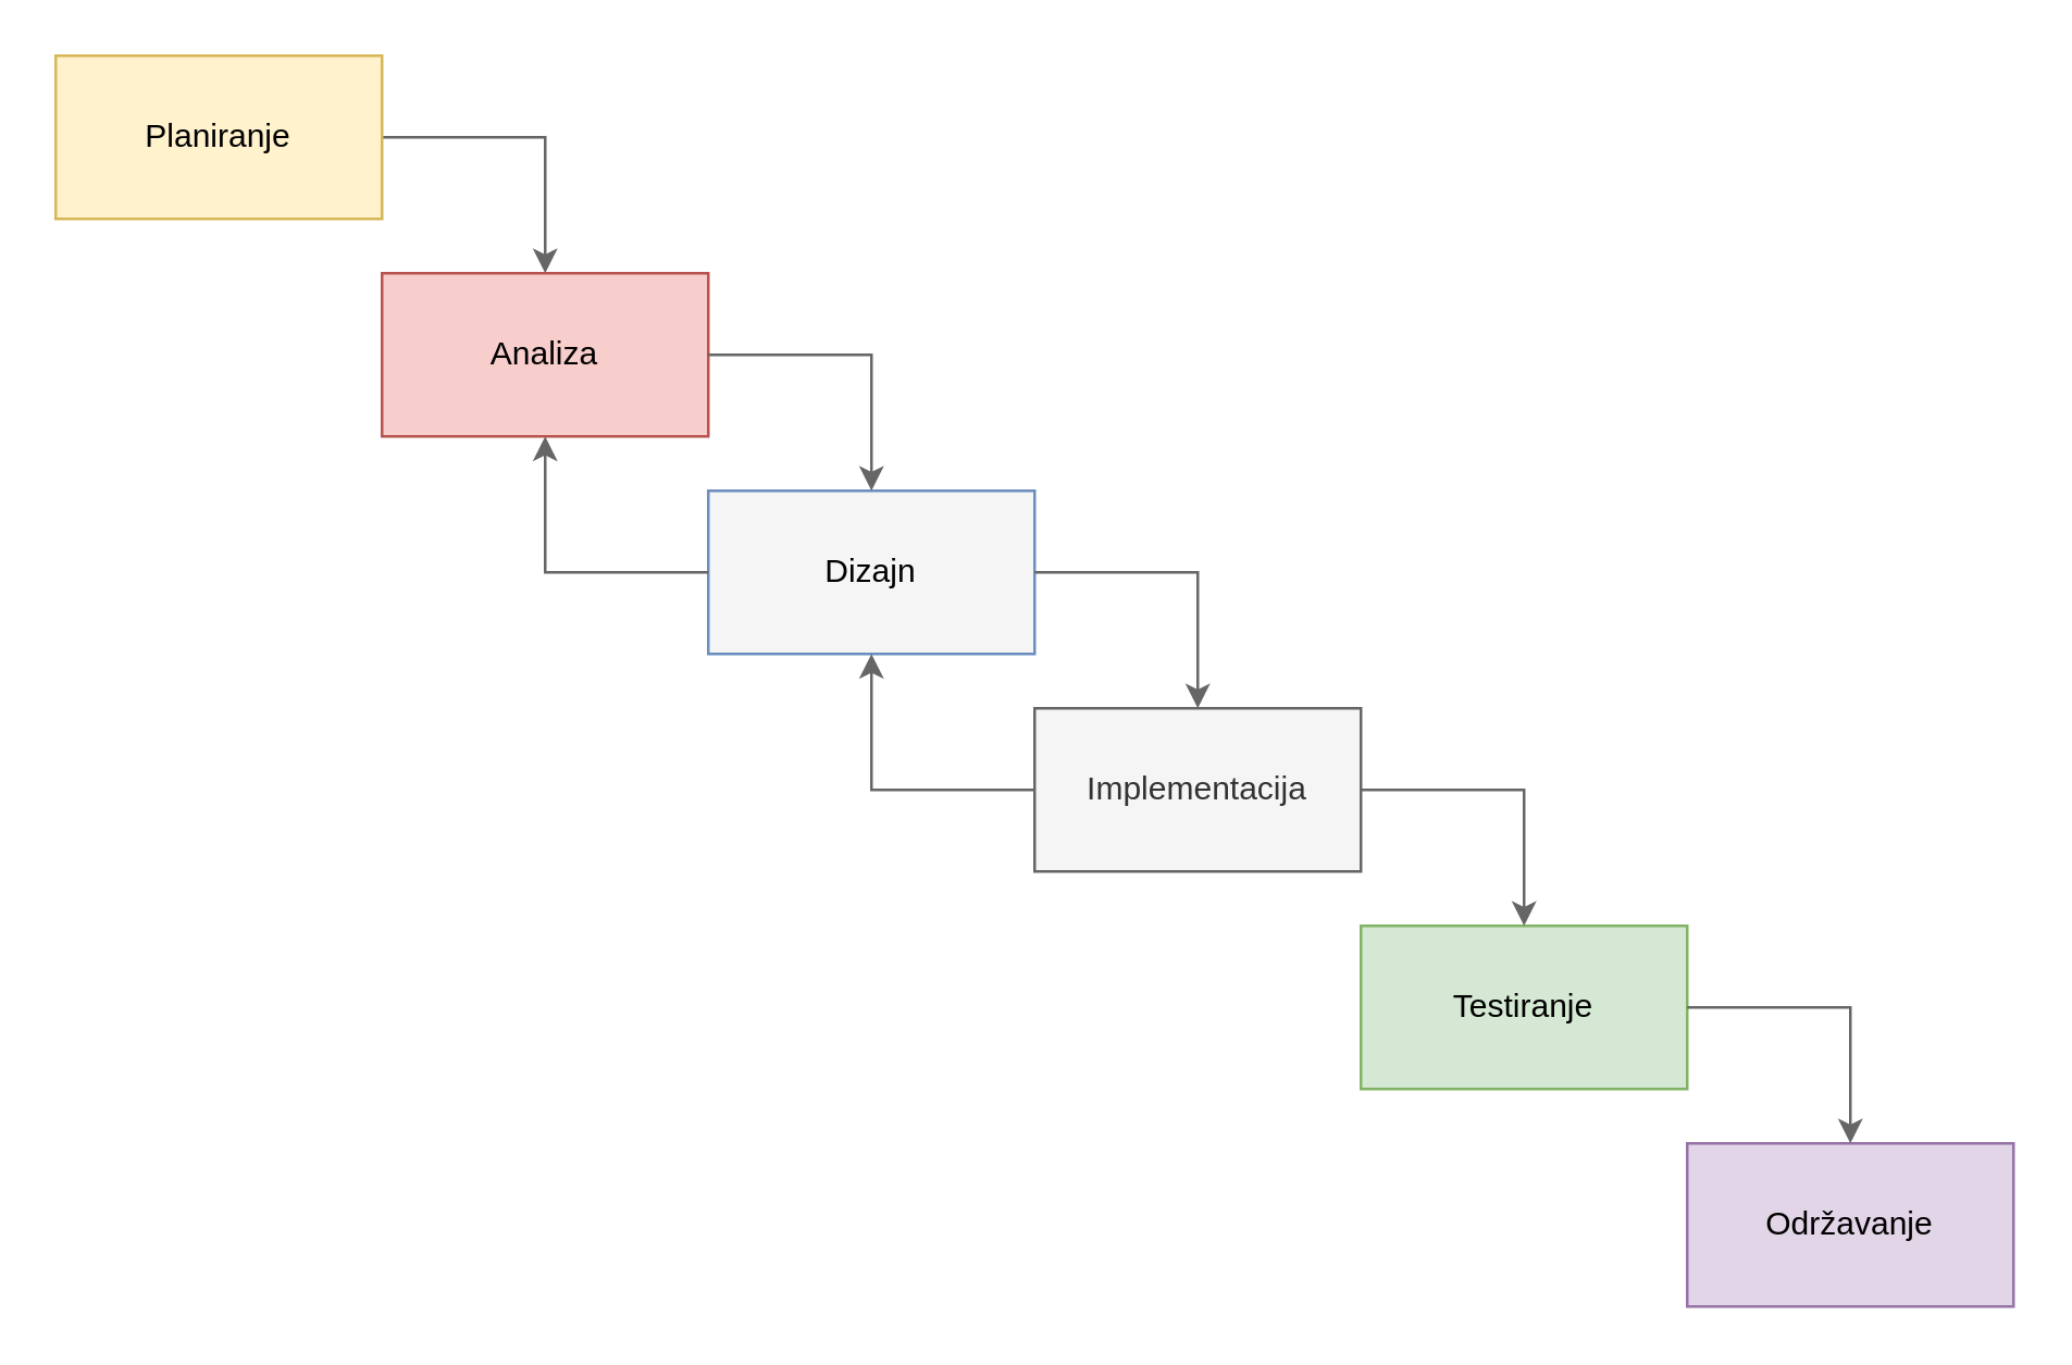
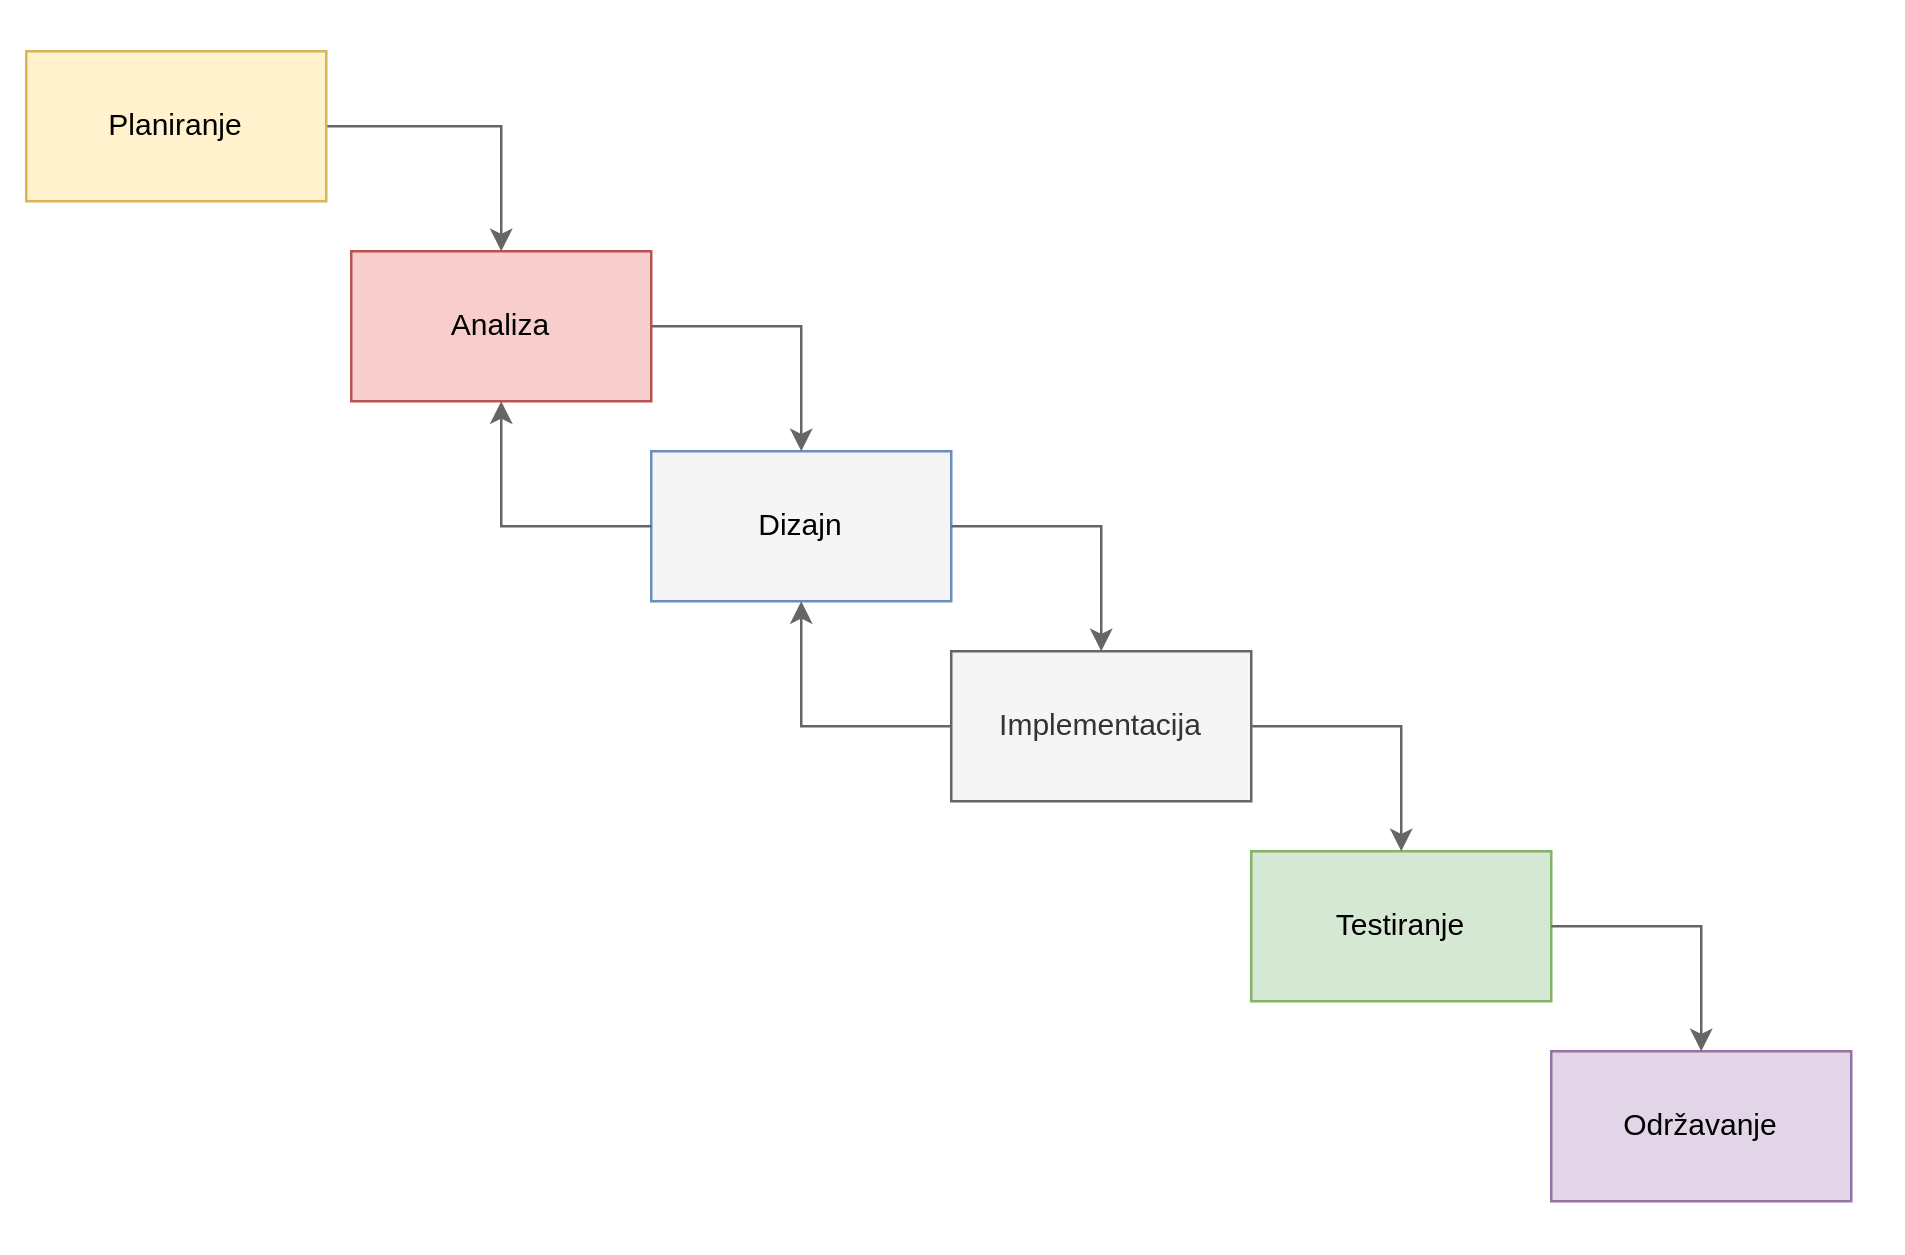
  <mxCell id="0" />
  <mxCell id="1" parent="0" />
  <mxCell id="2" style="edgeStyle=orthogonalEdgeStyle;rounded=0;orthogonalLoop=1;jettySize=auto;html=1;entryX=0.5;entryY=0;entryDx=0;entryDy=0;strokeWidth=1;fillColor=#f5f5f5;strokeColor=#666666;" parent="1" source="3" target="4" edge="1"><mxGeometry relative="1" as="geometry"><Array as="points"><mxPoint x="200" y="50" /></Array></mxGeometry></mxCell>
- <mxCell id="3" value="Planiranje" style="rounded=0;whiteSpace=wrap;html=1;fillColor=#fff2cc;strokeColor=#d6b656;" parent="1" vertex="1"><mxGeometry x="20" y="20" width="120" height="60" as="geometry" /></mxCell>
+ <mxCell id="3" value="Planiranje" style="rounded=0;whiteSpace=wrap;html=1;fillColor=#fff2cc;strokeColor=#d6b656;" parent="1" vertex="1"><mxGeometry x="10" y="20" width="120" height="60" as="geometry" /></mxCell>
  <mxCell id="4" value="Analiza" style="rounded=0;whiteSpace=wrap;html=1;fillColor=#f8cecc;strokeColor=#b85450;" parent="1" vertex="1"><mxGeometry x="140" y="100" width="120" height="60" as="geometry" /></mxCell>
  <mxCell id="5" value="Dizajn" style="rounded=0;whiteSpace=wrap;html=1;fillColor=#f5f5f5;strokeColor=#6c8ebf;" parent="1" vertex="1"><mxGeometry x="260" y="180" width="120" height="60" as="geometry" /></mxCell>
  <mxCell id="6" value="Implementacija" style="rounded=0;whiteSpace=wrap;html=1;fillColor=#f5f5f5;fontColor=#333333;strokeColor=#666666;" parent="1" vertex="1"><mxGeometry x="380" y="260" width="120" height="60" as="geometry" /></mxCell>
  <mxCell id="7" value="Testiranje" style="rounded=0;whiteSpace=wrap;html=1;fillColor=#d5e8d4;strokeColor=#82b366;" parent="1" vertex="1"><mxGeometry x="500" y="340" width="120" height="60" as="geometry" /></mxCell>
  <mxCell id="8" value="Održavanje" style="rounded=0;whiteSpace=wrap;html=1;fillColor=#e1d5e7;strokeColor=#9673a6;" parent="1" vertex="1"><mxGeometry x="620" y="420" width="120" height="60" as="geometry" /></mxCell>
  <mxCell id="9" style="edgeStyle=orthogonalEdgeStyle;rounded=0;orthogonalLoop=1;jettySize=auto;html=1;entryX=0.5;entryY=0;entryDx=0;entryDy=0;strokeWidth=1;fillColor=#f5f5f5;strokeColor=#666666;" parent="1" edge="1"><mxGeometry relative="1" as="geometry"><mxPoint x="260" y="130" as="sourcePoint" /><mxPoint x="320" y="180" as="targetPoint" /><Array as="points"><mxPoint x="320" y="130" /></Array></mxGeometry></mxCell>
  <mxCell id="10" style="edgeStyle=orthogonalEdgeStyle;rounded=0;orthogonalLoop=1;jettySize=auto;html=1;entryX=0.5;entryY=0;entryDx=0;entryDy=0;strokeWidth=1;fillColor=#f5f5f5;strokeColor=#666666;" parent="1" edge="1"><mxGeometry relative="1" as="geometry"><mxPoint x="380" y="210" as="sourcePoint" /><mxPoint x="440" y="260" as="targetPoint" /><Array as="points"><mxPoint x="440" y="210" /></Array></mxGeometry></mxCell>
  <mxCell id="11" style="edgeStyle=orthogonalEdgeStyle;rounded=0;orthogonalLoop=1;jettySize=auto;html=1;entryX=0.5;entryY=0;entryDx=0;entryDy=0;strokeWidth=1;fillColor=#f5f5f5;strokeColor=#666666;" parent="1" edge="1"><mxGeometry relative="1" as="geometry"><mxPoint x="500" y="290" as="sourcePoint" /><mxPoint x="560" y="340" as="targetPoint" /><Array as="points"><mxPoint x="560" y="290" /></Array></mxGeometry></mxCell>
  <mxCell id="12" style="edgeStyle=orthogonalEdgeStyle;rounded=0;orthogonalLoop=1;jettySize=auto;html=1;entryX=0.5;entryY=0;entryDx=0;entryDy=0;strokeWidth=1;fillColor=#f5f5f5;strokeColor=#666666;" parent="1" edge="1"><mxGeometry relative="1" as="geometry"><mxPoint x="620" y="370" as="sourcePoint" /><mxPoint x="680" y="420" as="targetPoint" /><Array as="points"><mxPoint x="680" y="370" /></Array></mxGeometry></mxCell>
  <mxCell id="13" style="edgeStyle=orthogonalEdgeStyle;rounded=0;orthogonalLoop=1;jettySize=auto;html=1;entryX=0.5;entryY=1;entryDx=0;entryDy=0;strokeWidth=1;fillColor=#f5f5f5;strokeColor=#666666;exitX=0;exitY=0.5;exitDx=0;exitDy=0;" edge="1" parent="1" source="5"><mxGeometry relative="1" as="geometry"><mxPoint x="320" y="240" as="sourcePoint" /><mxPoint x="200" y="160" as="targetPoint" /><Array as="points"><mxPoint x="200" y="210" /></Array></mxGeometry></mxCell>
  <mxCell id="14" style="edgeStyle=orthogonalEdgeStyle;rounded=0;orthogonalLoop=1;jettySize=auto;html=1;entryX=0.5;entryY=1;entryDx=0;entryDy=0;strokeWidth=1;fillColor=#f5f5f5;strokeColor=#666666;exitX=0;exitY=0.5;exitDx=0;exitDy=0;" edge="1" parent="1"><mxGeometry relative="1" as="geometry"><mxPoint x="380" y="290" as="sourcePoint" /><mxPoint x="320" y="240" as="targetPoint" /><Array as="points"><mxPoint x="320" y="290" /></Array></mxGeometry></mxCell>
